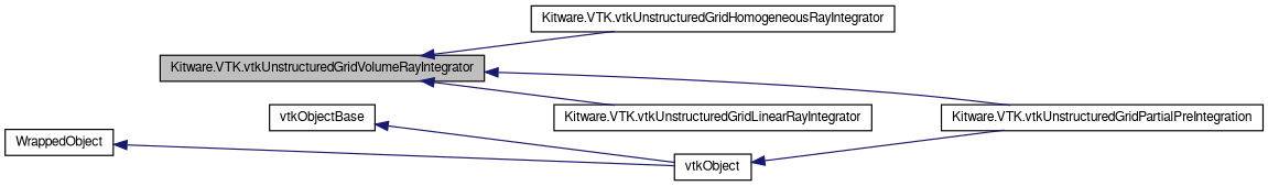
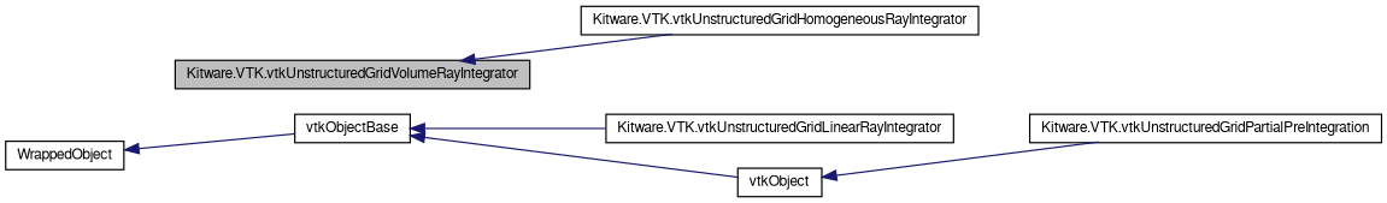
  digraph {
    rankdir=LR
    node [color=black fontname=FreeSans fontsize=10 shape=record]
    edge [color=midnightblue dir=back fontname=FreeSans fontsize=10 labelfontname=FreeSans labelfontsize=10 style=solid]
    n1 [fillcolor=grey75 fontcolor=black height=0.2 label="Kitware.VTK.vtkUnstructuredGridVolumeRayIntegrator" style=filled width=0.4]
    n2 [height=0.2 label="Kitware.VTK.vtkUnstructuredGridHomogeneousRayIntegrator" width=0.4]
    n3 [height=0.2 label="Kitware.VTK.vtkUnstructuredGridLinearRayIntegrator" width=0.4]
    n4 [height=0.2 label="Kitware.VTK.vtkUnstructuredGridPartialPreIntegration" width=0.4]
    n5 [height=0.2 label=vtkObject width=0.4]
    n6 [height=0.2 label=vtkObjectBase width=0.4]
    n7 [height=0.2 label=WrappedObject width=0.4]
    n1 -> n2
-   n1 -> n3
-   n1 -> n4
+   n6 -> n3
    n5 -> n4
    n6 -> n5
-   n7 -> n5
+   n7 -> n6
  }
